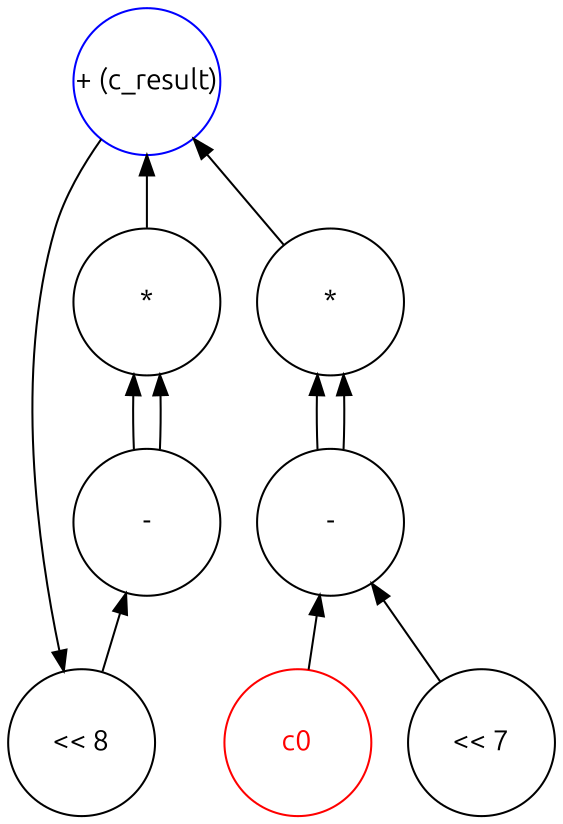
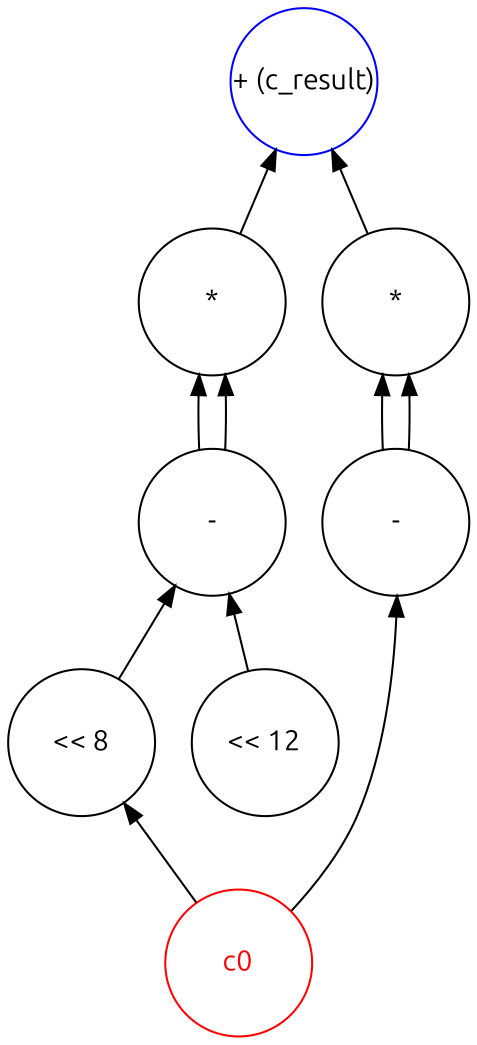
  digraph {
    fontname=Ubuntu
    node [color=black fontcolor=black fontname=Ubuntu margin=0 shape=circle style=solid]
    edge [dir=back fontname=Ubuntu]
    n1 [color=red fontcolor=red label=c0 width=1]
    n2 [label="<< 8" width=1]
+   n3 [label="<< 12" width=1]
    n4 [label="-" width=1]
    n5 [label="*" width=1]
-   n6 [label="<< 7" width=1]
    n7 [label="-" width=1]
    n8 [label="*" width=1]
    n9 [color=blue label="+ (c_result)" width=1]
-   n2 -> n9
+   n2 -> n1
    n4 -> n2
+   n4 -> n3
    n5 -> n4
    n5 -> n4
    n7 -> n1
-   n7 -> n6
    n8 -> n7
    n8 -> n7
    n9 -> n5
    n9 -> n8
  }
